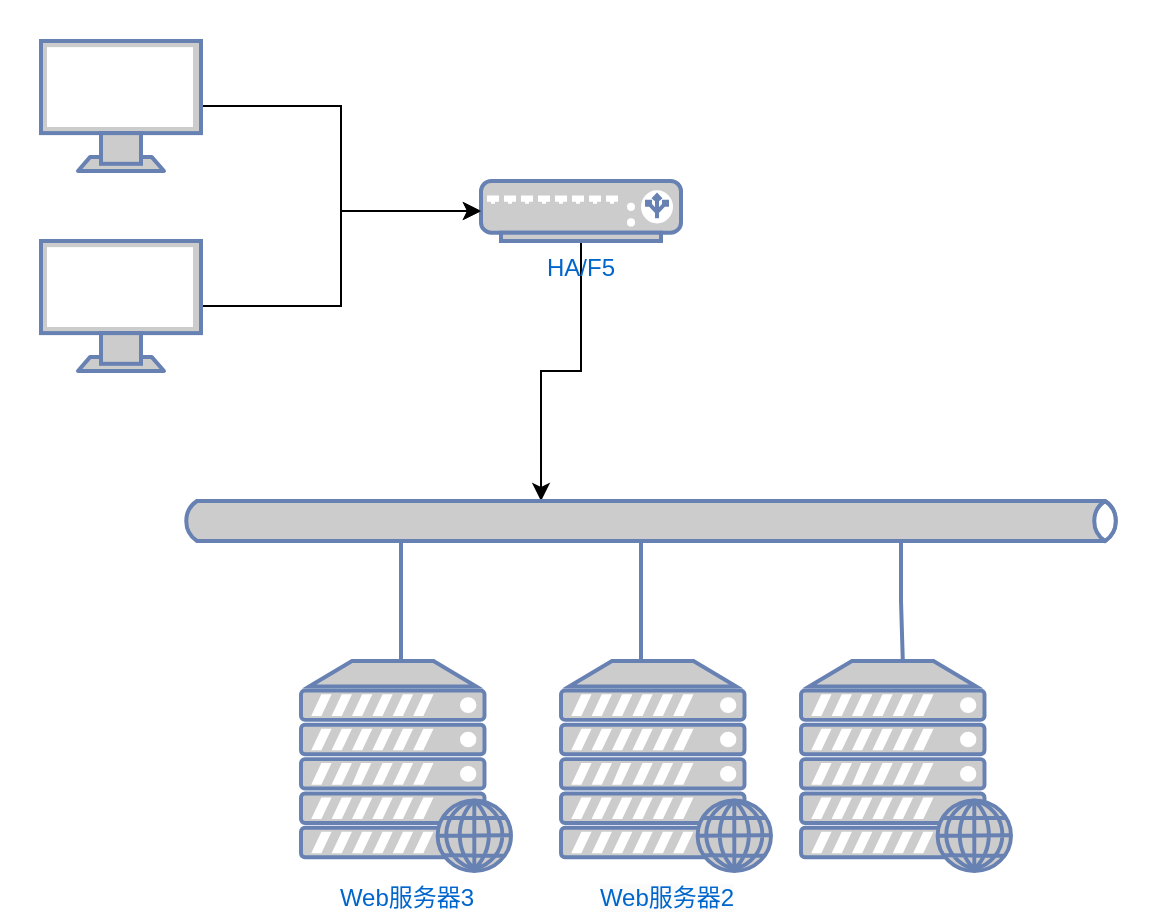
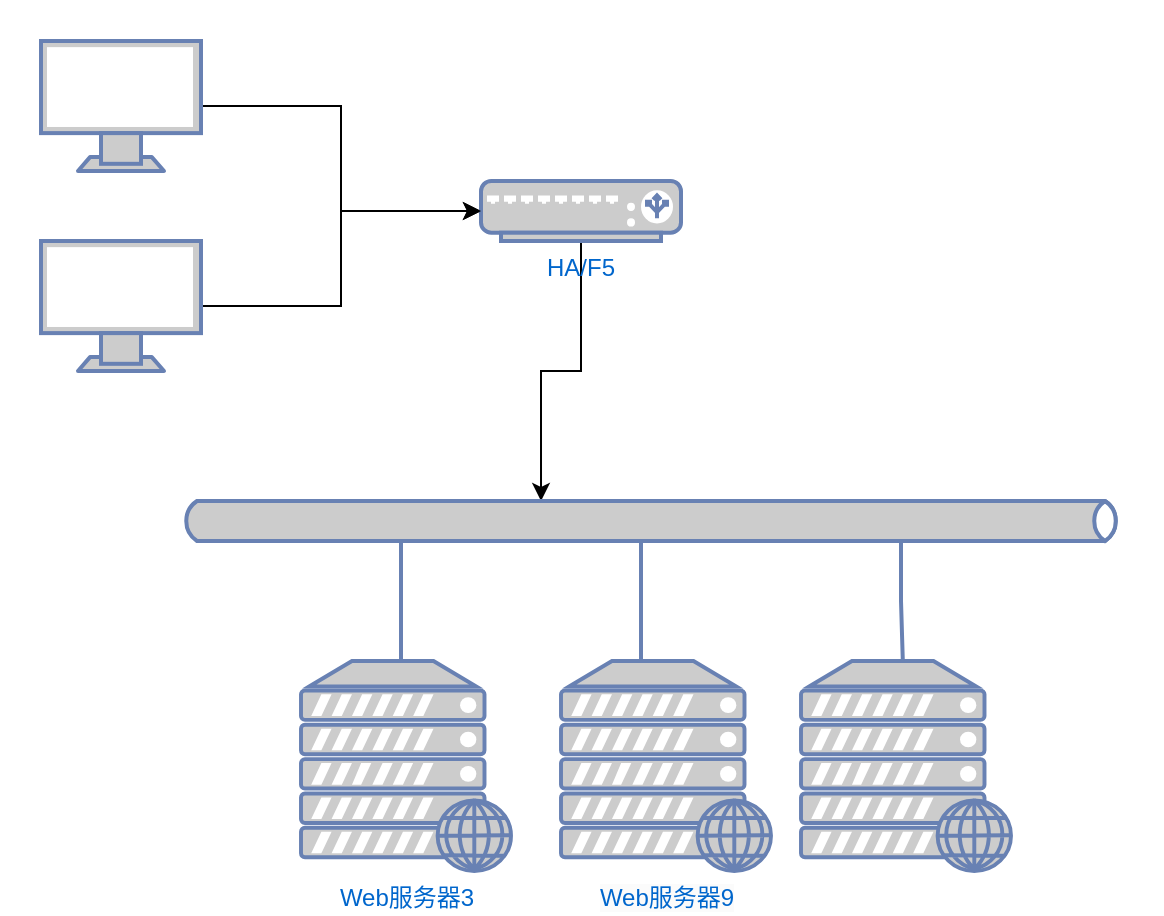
  <mxCell id="0" />
  <mxCell id="1" parent="0" />
  <mxCell id="2" style="edgeStyle=orthogonalEdgeStyle;rounded=0;orthogonalLoop=1;jettySize=auto;html=1;entryX=0;entryY=0.5;entryDx=0;entryDy=0;entryPerimeter=0;" edge="1" parent="1" source="3" target="5"><mxGeometry relative="1" as="geometry" /></mxCell>
  <mxCell id="3" value="" style="fontColor=#0066CC;verticalAlign=top;verticalLabelPosition=bottom;labelPosition=center;align=center;html=1;outlineConnect=0;fillColor=#CCCCCC;strokeColor=#6881B3;gradientColor=none;gradientDirection=north;strokeWidth=2;shape=mxgraph.networks.monitor;" vertex="1" parent="1"><mxGeometry x="20" y="120" width="80" height="65" as="geometry" /></mxCell>
  <mxCell id="4" style="edgeStyle=orthogonalEdgeStyle;rounded=0;orthogonalLoop=1;jettySize=auto;html=1;entryX=0.383;entryY=0;entryDx=0;entryDy=0;entryPerimeter=0;" edge="1" parent="1" source="5" target="11"><mxGeometry relative="1" as="geometry" /></mxCell>
  <mxCell id="5" value="HA/F5" style="fontColor=#0066CC;verticalAlign=top;verticalLabelPosition=bottom;labelPosition=center;align=center;html=1;outlineConnect=0;fillColor=#CCCCCC;strokeColor=#6881B3;gradientColor=none;gradientDirection=north;strokeWidth=2;shape=mxgraph.networks.load_balancer;" vertex="1" parent="1"><mxGeometry x="240" y="90" width="100" height="30" as="geometry" /></mxCell>
  <mxCell id="6" style="edgeStyle=orthogonalEdgeStyle;rounded=0;orthogonalLoop=1;jettySize=auto;html=1;entryX=0;entryY=0.5;entryDx=0;entryDy=0;entryPerimeter=0;" edge="1" parent="1" source="7" target="5"><mxGeometry relative="1" as="geometry" /></mxCell>
  <mxCell id="7" value="" style="fontColor=#0066CC;verticalAlign=top;verticalLabelPosition=bottom;labelPosition=center;align=center;html=1;outlineConnect=0;fillColor=#CCCCCC;strokeColor=#6881B3;gradientColor=none;gradientDirection=north;strokeWidth=2;shape=mxgraph.networks.monitor;" vertex="1" parent="1"><mxGeometry x="20" y="20" width="80" height="65" as="geometry" /></mxCell>
  <mxCell id="8" value="Web服务器3" style="fontColor=#0066CC;verticalAlign=top;verticalLabelPosition=bottom;labelPosition=center;align=center;html=1;outlineConnect=0;fillColor=#CCCCCC;strokeColor=#6881B3;gradientColor=none;gradientDirection=north;strokeWidth=2;shape=mxgraph.networks.web_server;" vertex="1" parent="1"><mxGeometry x="150" y="330" width="105" height="105" as="geometry" /></mxCell>
- <mxCell id="9" value="&lt;span style=&quot;color: rgb(0, 102, 204); font-family: Helvetica; font-size: 12px; font-style: normal; font-variant-ligatures: normal; font-variant-caps: normal; font-weight: 400; letter-spacing: normal; orphans: 2; text-align: center; text-indent: 0px; text-transform: none; widows: 2; word-spacing: 0px; -webkit-text-stroke-width: 0px; background-color: rgb(251, 251, 251); text-decoration-thickness: initial; text-decoration-style: initial; text-decoration-color: initial; float: none; display: inline !important;&quot;&gt;Web服务器2&lt;/span&gt;" style="fontColor=#0066CC;verticalAlign=top;verticalLabelPosition=bottom;labelPosition=center;align=center;html=1;outlineConnect=0;fillColor=#CCCCCC;strokeColor=#6881B3;gradientColor=none;gradientDirection=north;strokeWidth=2;shape=mxgraph.networks.web_server;" vertex="1" parent="1"><mxGeometry x="280" y="330" width="105" height="105" as="geometry" /></mxCell>
+ <mxCell id="9" value="&lt;span style=&quot;color: rgb(0, 102, 204); font-family: Helvetica; font-size: 12px; font-style: normal; font-variant-ligatures: normal; font-variant-caps: normal; font-weight: 400; letter-spacing: normal; orphans: 2; text-align: center; text-indent: 0px; text-transform: none; widows: 2; word-spacing: 0px; -webkit-text-stroke-width: 0px; background-color: rgb(251, 251, 251); text-decoration-thickness: initial; text-decoration-style: initial; text-decoration-color: initial; float: none; display: inline !important;&quot;&gt;Web服务器9&lt;/span&gt;" style="fontColor=#0066CC;verticalAlign=top;verticalLabelPosition=bottom;labelPosition=center;align=center;html=1;outlineConnect=0;fillColor=#CCCCCC;strokeColor=#6881B3;gradientColor=none;gradientDirection=north;strokeWidth=2;shape=mxgraph.networks.web_server;" vertex="1" parent="1"><mxGeometry x="280" y="330" width="105" height="105" as="geometry" /></mxCell>
  <mxCell id="10" value="" style="fontColor=#0066CC;verticalAlign=top;verticalLabelPosition=bottom;labelPosition=center;align=center;html=1;outlineConnect=0;fillColor=#CCCCCC;strokeColor=#6881B3;gradientColor=none;gradientDirection=north;strokeWidth=2;shape=mxgraph.networks.web_server;" vertex="1" parent="1"><mxGeometry x="400" y="330" width="105" height="105" as="geometry" /></mxCell>
  <mxCell id="11" value="" style="html=1;fillColor=#CCCCCC;strokeColor=#6881B3;gradientColor=none;gradientDirection=north;strokeWidth=2;shape=mxgraph.networks.bus;gradientColor=none;gradientDirection=north;fontColor=#ffffff;perimeter=backbonePerimeter;backboneSize=20;" vertex="1" parent="1"><mxGeometry x="90" y="250" width="470" height="20" as="geometry" /></mxCell>
  <mxCell id="12" value="" style="strokeColor=#6881B3;edgeStyle=none;rounded=0;endArrow=none;html=1;strokeWidth=2;" edge="1" target="11" parent="1"><mxGeometry relative="1" as="geometry"><mxPoint x="200" y="330" as="sourcePoint" /></mxGeometry></mxCell>
  <mxCell id="13" value="" style="strokeColor=#6881B3;edgeStyle=none;rounded=0;endArrow=none;html=1;strokeWidth=2;" edge="1" target="11" parent="1"><mxGeometry relative="1" as="geometry"><mxPoint x="320" y="330" as="sourcePoint" /></mxGeometry></mxCell>
  <mxCell id="14" value="" style="strokeColor=#6881B3;edgeStyle=none;rounded=0;endArrow=none;html=1;strokeWidth=2;" edge="1" target="11" parent="1" source="10"><mxGeometry relative="1" as="geometry"><mxPoint x="380" y="330" as="sourcePoint" /><Array as="points"><mxPoint x="450" y="300" /></Array></mxGeometry></mxCell>
